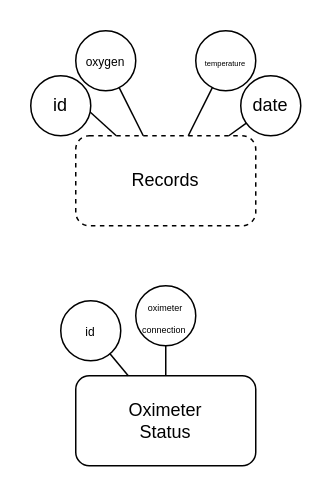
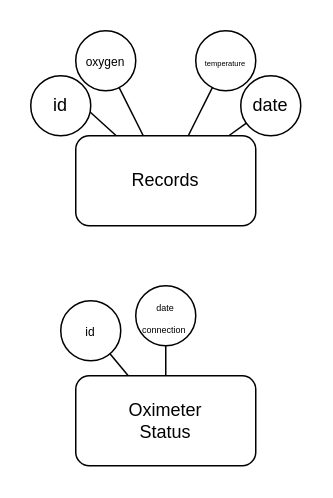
  <mxCell id="0" />
  <mxCell id="1" parent="0" />
- <mxCell id="2" value="Records" style="rounded=1;whiteSpace=wrap;html=1;dashed=1;" parent="1" vertex="1"><mxGeometry x="50" y="90" width="120" height="60" as="geometry" /></mxCell>
+ <mxCell id="2" value="Records" style="rounded=1;whiteSpace=wrap;html=1;" parent="1" vertex="1"><mxGeometry x="50" y="90" width="120" height="60" as="geometry" /></mxCell>
  <mxCell id="3" value="Oximeter&lt;br&gt;Status" style="rounded=1;whiteSpace=wrap;html=1;" parent="1" vertex="1"><mxGeometry x="50" y="250" width="120" height="60" as="geometry" /></mxCell>
  <mxCell id="4" style="edgeStyle=none;html=1;exitX=0.98;exitY=0.595;exitDx=0;exitDy=0;strokeColor=default;endArrow=none;endFill=0;exitPerimeter=0;" parent="1" source="5" target="2" edge="1"><mxGeometry relative="1" as="geometry" /></mxCell>
  <mxCell id="5" value="id" style="ellipse;whiteSpace=wrap;html=1;aspect=fixed;" parent="1" vertex="1"><mxGeometry x="20" y="50" width="40" height="40" as="geometry" /></mxCell>
  <mxCell id="6" value="&lt;font style=&quot;font-size: 8px&quot;&gt;oxygen&lt;/font&gt;" style="ellipse;whiteSpace=wrap;html=1;aspect=fixed;" parent="1" vertex="1"><mxGeometry x="50" y="20" width="40" height="40" as="geometry" /></mxCell>
  <mxCell id="7" style="edgeStyle=none;html=1;strokeColor=default;endArrow=none;endFill=0;" parent="1" source="6" target="2" edge="1"><mxGeometry relative="1" as="geometry"><mxPoint x="60" y="72.822" as="targetPoint" /></mxGeometry></mxCell>
  <mxCell id="8" value="&lt;font style=&quot;font-size: 5px&quot;&gt;temperature&lt;/font&gt;" style="ellipse;whiteSpace=wrap;html=1;aspect=fixed;align=center;" parent="1" vertex="1"><mxGeometry x="130" y="20" width="40" height="40" as="geometry" /></mxCell>
  <mxCell id="9" style="edgeStyle=none;html=1;strokeColor=default;endArrow=none;endFill=0;" parent="1" source="8" target="2" edge="1"><mxGeometry relative="1" as="geometry"><mxPoint x="210" y="62.822" as="targetPoint" /></mxGeometry></mxCell>
  <mxCell id="10" value="&lt;font style=&quot;font-size: 12px&quot;&gt;date&lt;/font&gt;" style="ellipse;whiteSpace=wrap;html=1;aspect=fixed;" parent="1" vertex="1"><mxGeometry x="160" y="50" width="40" height="40" as="geometry" /></mxCell>
  <mxCell id="11" style="edgeStyle=none;html=1;strokeColor=default;endArrow=none;endFill=0;" parent="1" source="10" target="2" edge="1"><mxGeometry relative="1" as="geometry"><mxPoint x="250" y="112.822" as="targetPoint" /></mxGeometry></mxCell>
- <mxCell id="12" value="&lt;font style=&quot;font-size: 6px&quot;&gt;oximeter&lt;br&gt;&lt;span style=&quot;text-align: left&quot;&gt;connection&lt;/span&gt;&lt;span style=&quot;padding: 0px ; margin: 0px ; text-align: left&quot;&gt;&amp;nbsp;&lt;/span&gt;&lt;br&gt;&lt;/font&gt;" style="ellipse;whiteSpace=wrap;html=1;aspect=fixed;" parent="1" vertex="1"><mxGeometry x="90" y="190" width="40" height="40" as="geometry" /></mxCell>
+ <mxCell id="12" value="&lt;font style=&quot;font-size: 6px&quot;&gt;date&lt;br&gt;&lt;span style=&quot;text-align: left&quot;&gt;connection&lt;/span&gt;&lt;span style=&quot;padding: 0px ; margin: 0px ; text-align: left&quot;&gt;&amp;nbsp;&lt;/span&gt;&lt;br&gt;&lt;/font&gt;" style="ellipse;whiteSpace=wrap;html=1;aspect=fixed;" parent="1" vertex="1"><mxGeometry x="90" y="190" width="40" height="40" as="geometry" /></mxCell>
  <mxCell id="13" style="edgeStyle=none;html=1;strokeColor=default;endArrow=none;endFill=0;" parent="1" source="12" edge="1"><mxGeometry relative="1" as="geometry"><mxPoint x="110" y="250" as="targetPoint" /></mxGeometry></mxCell>
  <mxCell id="14" value="&lt;font style=&quot;font-size: 8px&quot;&gt;id&lt;br&gt;&lt;/font&gt;" style="ellipse;whiteSpace=wrap;html=1;aspect=fixed;" parent="1" vertex="1"><mxGeometry x="40" y="200" width="40" height="40" as="geometry" /></mxCell>
  <mxCell id="15" style="edgeStyle=none;html=1;strokeColor=default;endArrow=none;endFill=0;" parent="1" source="14" target="3" edge="1"><mxGeometry relative="1" as="geometry"><mxPoint x="40" y="260" as="targetPoint" /></mxGeometry></mxCell>
